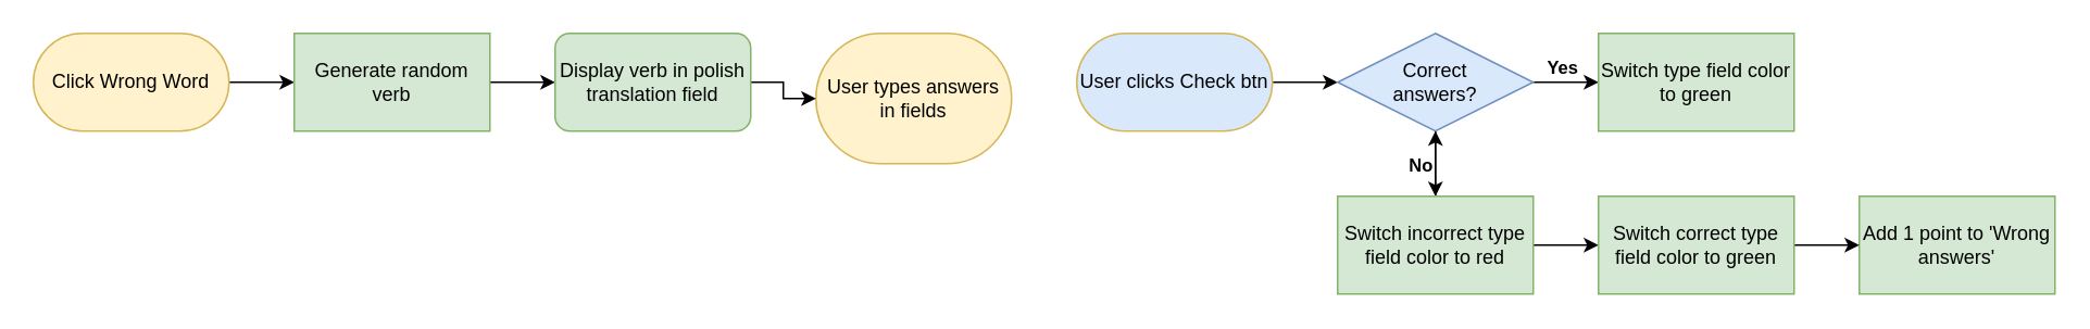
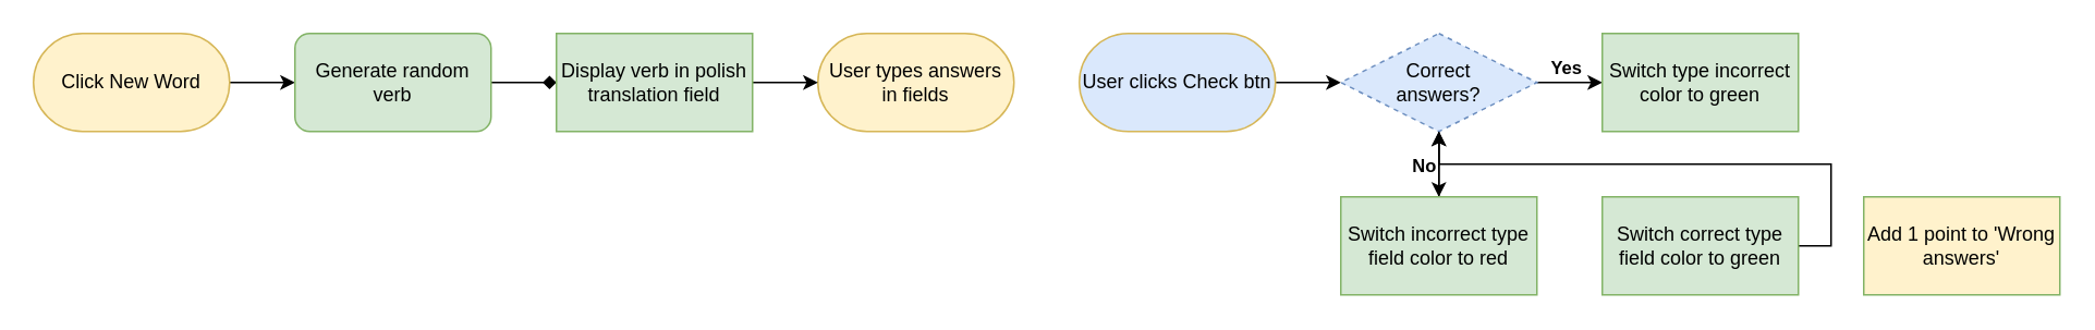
  <mxCell id="0" />
  <mxCell id="1" parent="0" />
  <mxCell id="2" style="edgeStyle=orthogonalEdgeStyle;rounded=0;orthogonalLoop=1;jettySize=auto;html=1;exitX=1;exitY=0.5;exitDx=0;exitDy=0;entryX=0;entryY=0.5;entryDx=0;entryDy=0;" edge="1" parent="1" source="3" target="5"><mxGeometry relative="1" as="geometry"><mxPoint x="180" y="50" as="targetPoint" /></mxGeometry></mxCell>
- <mxCell id="3" value="Click Wrong Word" style="rounded=1;whiteSpace=wrap;html=1;arcSize=50;fillColor=#fff2cc;strokeColor=#d6b656;" vertex="1" parent="1"><mxGeometry width="120" height="60" as="geometry" x="20" y="20" /></mxCell>
- <mxCell id="4" style="edgeStyle=orthogonalEdgeStyle;rounded=0;orthogonalLoop=1;jettySize=auto;html=1;exitX=1;exitY=0.5;exitDx=0;exitDy=0;" edge="1" parent="1" source="5" target="20"><mxGeometry relative="1" as="geometry" /></mxCell>
- <mxCell id="5" value="Generate random verb" style="rounded=0;whiteSpace=wrap;html=1;fillColor=#d5e8d4;strokeColor=#82b366;" vertex="1" parent="1"><mxGeometry x="180" width="120" height="60" as="geometry" y="20" /></mxCell>
- <mxCell id="6" value="User types answers in fields" style="rounded=1;whiteSpace=wrap;html=1;arcSize=50;fillColor=#fff2cc;strokeColor=#d6b656;" vertex="1" parent="1"><mxGeometry x="500" y="20" width="120" height="80" as="geometry" /></mxCell>
+ <mxCell id="3" value="Click New Word" style="rounded=1;whiteSpace=wrap;html=1;arcSize=50;fillColor=#fff2cc;strokeColor=#d6b656;" vertex="1" parent="1"><mxGeometry width="120" height="60" as="geometry" x="20" y="20" /></mxCell>
+ <mxCell id="4" style="edgeStyle=orthogonalEdgeStyle;rounded=0;orthogonalLoop=1;jettySize=auto;html=1;exitX=1;exitY=0.5;exitDx=0;exitDy=0;endArrow=diamond;" edge="1" parent="1" source="5" target="20"><mxGeometry relative="1" as="geometry" /></mxCell>
+ <mxCell id="5" value="Generate random verb" style="whiteSpace=wrap;html=1;fillColor=#d5e8d4;strokeColor=#82b366;rounded=1;" vertex="1" parent="1"><mxGeometry x="180" width="120" height="60" as="geometry" y="20" /></mxCell>
+ <mxCell id="6" value="User types answers in fields" style="rounded=1;whiteSpace=wrap;html=1;arcSize=50;fillColor=#fff2cc;strokeColor=#d6b656;" vertex="1" parent="1"><mxGeometry x="500" width="120" height="60" as="geometry" y="20" /></mxCell>
  <mxCell id="7" style="edgeStyle=orthogonalEdgeStyle;rounded=0;orthogonalLoop=1;jettySize=auto;html=1;exitX=1;exitY=0.5;exitDx=0;exitDy=0;entryX=0;entryY=0.5;entryDx=0;entryDy=0;" edge="1" parent="1" source="8" target="12"><mxGeometry relative="1" as="geometry" /></mxCell>
  <mxCell id="8" value="User clicks Check btn" style="rounded=1;whiteSpace=wrap;html=1;arcSize=50;fillColor=#dae8fc;strokeColor=#d6b656;" vertex="1" parent="1"><mxGeometry x="660" width="120" height="60" as="geometry" y="20" /></mxCell>
  <mxCell id="9" style="edgeStyle=orthogonalEdgeStyle;rounded=0;orthogonalLoop=1;jettySize=auto;html=1;exitX=1;exitY=0.5;exitDx=0;exitDy=0;entryX=0;entryY=0.5;entryDx=0;entryDy=0;" edge="1" parent="1" source="12" target="14"><mxGeometry relative="1" as="geometry" /></mxCell>
  <mxCell id="10" value="Yes" style="edgeLabel;html=1;align=center;verticalAlign=middle;resizable=0;points=[];fontStyle=1" vertex="1" connectable="0" parent="9"><mxGeometry x="-0.175" relative="1" as="geometry"><mxPoint y="-10" as="offset" /></mxGeometry></mxCell>
  <mxCell id="11" style="edgeStyle=orthogonalEdgeStyle;rounded=0;orthogonalLoop=1;jettySize=auto;html=1;entryX=0.5;entryY=0;entryDx=0;entryDy=0;" edge="1" parent="1" source="12" target="18"><mxGeometry relative="1" as="geometry" /></mxCell>
- <mxCell id="12" value="Correct&lt;div&gt;answers?&lt;/div&gt;" style="rhombus;whiteSpace=wrap;html=1;fillColor=#dae8fc;strokeColor=#6c8ebf;" vertex="1" parent="1"><mxGeometry x="820" width="120" height="60" as="geometry" y="20" /></mxCell>
+ <mxCell id="12" value="Correct&lt;div&gt;answers?&lt;/div&gt;" style="rhombus;whiteSpace=wrap;html=1;fillColor=#dae8fc;strokeColor=#6c8ebf;dashed=1;" vertex="1" parent="1"><mxGeometry x="820" width="120" height="60" as="geometry" y="20" /></mxCell>
  <mxCell id="13" style="edgeStyle=orthogonalEdgeStyle;rounded=0;orthogonalLoop=1;jettySize=auto;html=1;exitX=0.5;exitY=1;exitDx=0;exitDy=0;" edge="1" parent="1" source="12" target="12"><mxGeometry relative="1" as="geometry" /></mxCell>
- <mxCell id="14" value="Switch type field color to green" style="rounded=0;whiteSpace=wrap;html=1;fillColor=#d5e8d4;strokeColor=#82b366;" vertex="1" parent="1"><mxGeometry x="980" width="120" height="60" as="geometry" y="20" /></mxCell>
+ <mxCell id="14" value="Switch type incorrect color to green" style="rounded=0;whiteSpace=wrap;html=1;fillColor=#d5e8d4;strokeColor=#82b366;" vertex="1" parent="1"><mxGeometry x="980" width="120" height="60" as="geometry" y="20" /></mxCell>
  <mxCell id="15" value="" style="edgeStyle=orthogonalEdgeStyle;rounded=0;orthogonalLoop=1;jettySize=auto;html=1;" edge="1" parent="1" source="18" target="12"><mxGeometry relative="1" as="geometry" /></mxCell>
  <mxCell id="16" value="No" style="edgeLabel;html=1;align=center;verticalAlign=middle;resizable=0;points=[];fontStyle=1" vertex="1" connectable="0" parent="15"><mxGeometry x="0.44" y="-3" relative="1" as="geometry"><mxPoint x="-13" y="9" as="offset" /></mxGeometry></mxCell>
- <mxCell id="17" style="edgeStyle=orthogonalEdgeStyle;rounded=0;orthogonalLoop=1;jettySize=auto;html=1;exitX=1;exitY=0.5;exitDx=0;exitDy=0;" edge="1" parent="1" source="18" target="23"><mxGeometry relative="1" as="geometry" /></mxCell>
  <mxCell id="18" value="Switch incorrect type field color to red" style="rounded=0;whiteSpace=wrap;html=1;fillColor=#d5e8d4;strokeColor=#82b366;" vertex="1" parent="1"><mxGeometry x="820" y="120" width="120" height="60" as="geometry" /></mxCell>
  <mxCell id="19" style="edgeStyle=orthogonalEdgeStyle;rounded=0;orthogonalLoop=1;jettySize=auto;html=1;exitX=1;exitY=0.5;exitDx=0;exitDy=0;entryX=0;entryY=0.5;entryDx=0;entryDy=0;" edge="1" parent="1" source="20" target="6"><mxGeometry relative="1" as="geometry" /></mxCell>
- <mxCell id="20" value="Display verb in polish translation field" style="whiteSpace=wrap;html=1;fillColor=#d5e8d4;strokeColor=#82b366;rounded=1;" vertex="1" parent="1"><mxGeometry x="340" width="120" height="60" as="geometry" y="20" /></mxCell>
- <mxCell id="21" value="Add 1 point to 'Wrong answers'" style="rounded=0;whiteSpace=wrap;html=1;fillColor=#d5e8d4;strokeColor=#82b366;" vertex="1" parent="1"><mxGeometry x="1140" y="120" width="120" height="60" as="geometry" /></mxCell>
- <mxCell id="22" style="edgeStyle=orthogonalEdgeStyle;rounded=0;orthogonalLoop=1;jettySize=auto;html=1;exitX=1;exitY=0.5;exitDx=0;exitDy=0;entryX=0;entryY=0.5;entryDx=0;entryDy=0;" edge="1" parent="1" source="23" target="21"><mxGeometry relative="1" as="geometry" /></mxCell>
+ <mxCell id="20" value="Display verb in polish translation field" style="rounded=0;whiteSpace=wrap;html=1;fillColor=#d5e8d4;strokeColor=#82b366;" vertex="1" parent="1"><mxGeometry x="340" width="120" height="60" as="geometry" y="20" /></mxCell>
+ <mxCell id="21" value="Add 1 point to 'Wrong answers'" style="rounded=0;whiteSpace=wrap;html=1;fillColor=#fff2cc;strokeColor=#82b366;" vertex="1" parent="1"><mxGeometry x="1140" y="120" width="120" height="60" as="geometry" /></mxCell>
+ <mxCell id="22" style="edgeStyle=orthogonalEdgeStyle;rounded=0;orthogonalLoop=1;jettySize=auto;html=1;exitX=1;exitY=0.5;exitDx=0;exitDy=0;" edge="1" parent="1" source="23" target="12"><mxGeometry relative="1" as="geometry" /></mxCell>
  <mxCell id="23" value="Switch correct type field color to green" style="rounded=0;whiteSpace=wrap;html=1;fillColor=#d5e8d4;strokeColor=#82b366;" vertex="1" parent="1"><mxGeometry x="980" y="120" width="120" height="60" as="geometry" /></mxCell>
